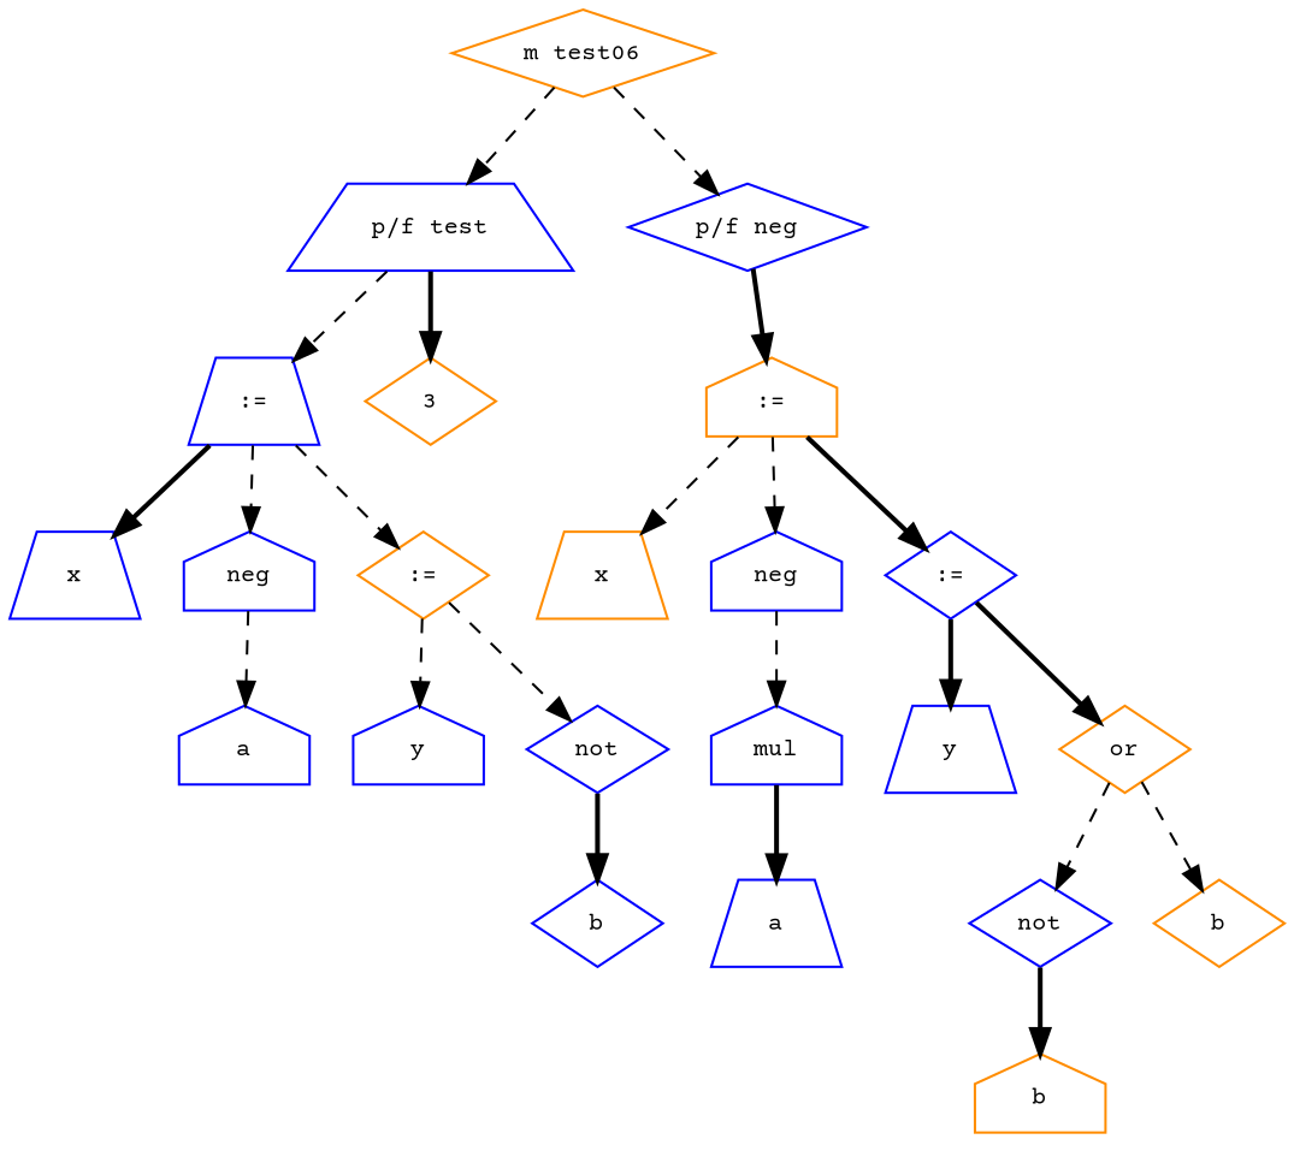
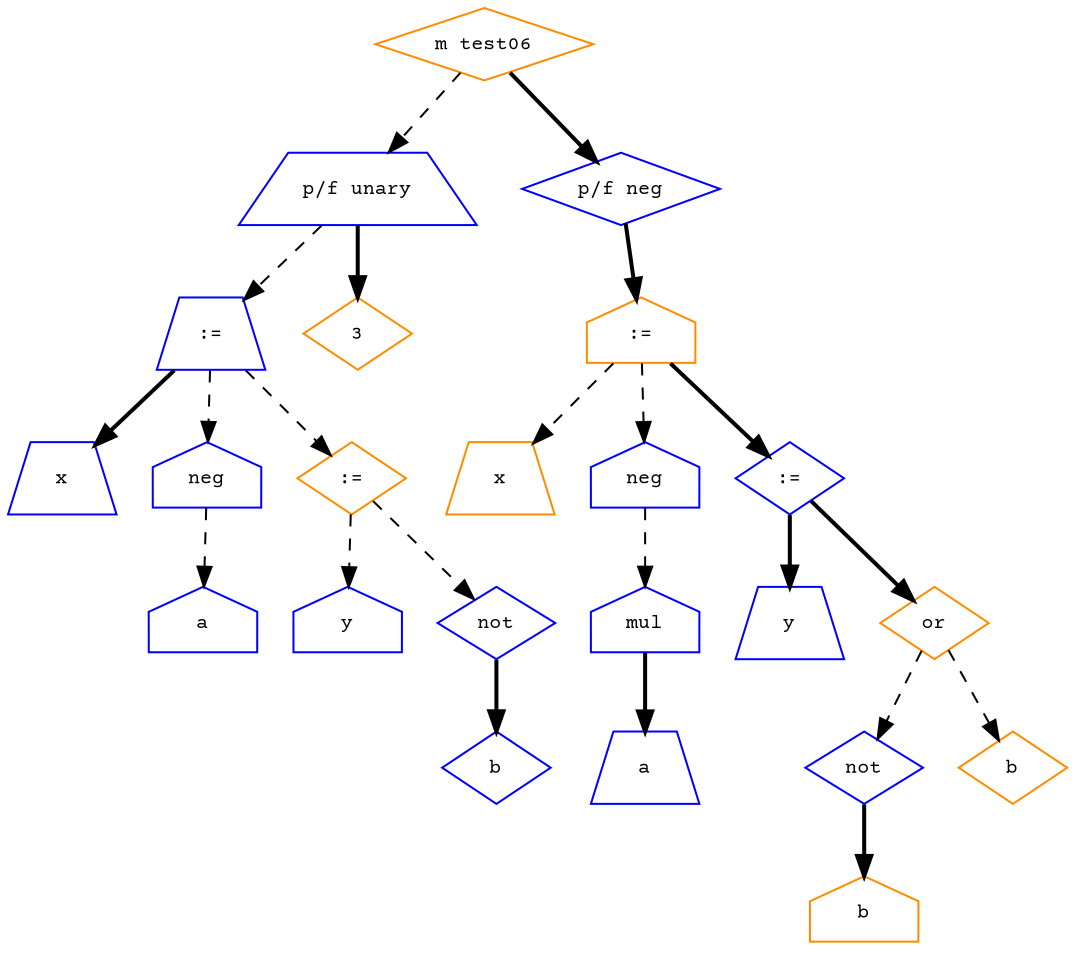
  digraph {
    fontname="Courier Prime"
    fontsize=10
    node [color=blue fontname="Courier Prime" fontsize=10 shape=diamond]
    edge [fontname="Courier Prime" fontsize=10 style=dashed]
    n1 [color=darkorange label="m test06"]
-   n2 [label="p/f test" shape=trapezium]
+   n2 [label="p/f unary" shape=trapezium]
    n3 [label="p/f neg"]
    n4 [label=":=" shape=trapezium]
    n5 [color=darkorange label=3]
    n6 [color=darkorange label=":=" shape=house]
    n7 [label=x shape=trapezium]
    n8 [label=neg shape=house]
    n9 [color=darkorange label=":="]
    n10 [label=a shape=house]
    n11 [label=y shape=house]
    n12 [label=not]
    n13 [label=b]
    n14 [color=darkorange label=x shape=trapezium]
    n15 [label=neg shape=house]
    n16 [label=":="]
    n17 [label=mul shape=house]
    n18 [label=y shape=trapezium]
    n19 [color=darkorange label=or]
    n20 [label=a shape=trapezium]
    n21 [label=not]
    n22 [color=darkorange label=b]
    n23 [color=darkorange label=b shape=house]
    n1 -> n2
-   n1 -> n3
+   n1 -> n3 [style=bold]
    n2 -> n4
    n2 -> n5 [style=bold]
    n3 -> n6 [style=bold]
    n4 -> n7 [style=bold]
    n4 -> n8
    n4 -> n9
    n6 -> n14
    n6 -> n15
    n6 -> n16 [style=bold]
    n8 -> n10
    n9 -> n11
    n9 -> n12
    n12 -> n13 [style=bold]
    n15 -> n17
    n16 -> n18 [style=bold]
    n16 -> n19 [style=bold]
    n17 -> n20 [style=bold]
    n19 -> n21
    n19 -> n22
    n21 -> n23 [style=bold]
  }
